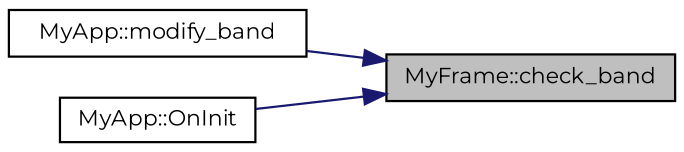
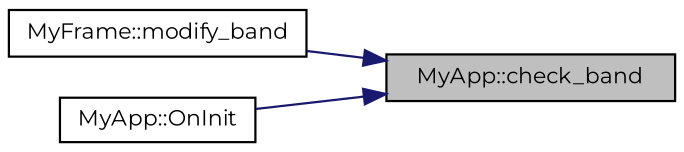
  digraph {
    fontname=Montserrat
    rankdir=RL
    node [color=black fillcolor=white fontname=Montserrat fontsize=10 shape=record style=filled]
    edge [color=midnightblue dir=back fontname=Montserrat fontsize=10 labelfontname=Helvetica labelfontsize=10 style=solid]
-   n1 [fillcolor=grey75 fontcolor=black height=0.2 label="MyFrame::check_band" width=0.4]
-   n2 [height=0.2 label="MyApp::modify_band" width=0.4]
+   n1 [fillcolor=grey75 fontcolor=black height=0.2 label="MyApp::check_band" width=0.4]
+   n2 [height=0.2 label="MyFrame::modify_band" width=0.4]
    n3 [height=0.2 label="MyApp::OnInit" width=0.4]
    n1 -> n2
    n1 -> n3
  }
